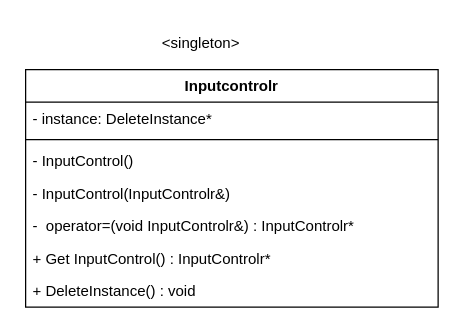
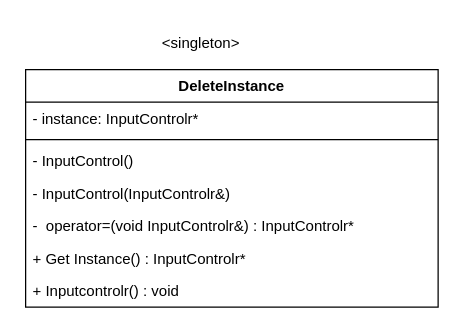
  <mxCell id="0" />
  <mxCell id="1" parent="0" />
  <mxCell id="2" value="&amp;lt;singleton&amp;gt;" style="text;html=1;align=center;" vertex="1" parent="1"><mxGeometry x="60" y="20" width="200" height="25" as="geometry" /></mxCell>
- <mxCell id="3" value="Inputcontrolr" style="swimlane;fontStyle=1;align=center;verticalAlign=top;childLayout=stackLayout;horizontal=1;startSize=26;horizontalStack=0;resizeParent=1;resizeParentMax=0;resizeLast=0;collapsible=1;marginBottom=0;" vertex="1" parent="1"><mxGeometry x="20" y="55" width="330" height="190" as="geometry" /></mxCell>
- <mxCell id="4" value="- instance: DeleteInstance*" style="text;strokeColor=none;fillColor=none;align=left;verticalAlign=top;spacingLeft=4;spacingRight=4;overflow=hidden;rotatable=0;points=[[0,0.5],[1,0.5]];portConstraint=eastwest;" vertex="1" parent="3"><mxGeometry y="26" width="330" height="26" as="geometry" /></mxCell>
+ <mxCell id="3" value="DeleteInstance" style="swimlane;fontStyle=1;align=center;verticalAlign=top;childLayout=stackLayout;horizontal=1;startSize=26;horizontalStack=0;resizeParent=1;resizeParentMax=0;resizeLast=0;collapsible=1;marginBottom=0;" vertex="1" parent="1"><mxGeometry x="20" y="55" width="330" height="190" as="geometry" /></mxCell>
+ <mxCell id="4" value="- instance: InputControlr*" style="text;strokeColor=none;fillColor=none;align=left;verticalAlign=top;spacingLeft=4;spacingRight=4;overflow=hidden;rotatable=0;points=[[0,0.5],[1,0.5]];portConstraint=eastwest;" vertex="1" parent="3"><mxGeometry y="26" width="330" height="26" as="geometry" /></mxCell>
  <mxCell id="5" value="" style="line;strokeWidth=1;fillColor=none;align=left;verticalAlign=middle;spacingTop=-1;spacingLeft=3;spacingRight=3;rotatable=0;labelPosition=right;points=[];portConstraint=eastwest;strokeColor=inherit;" vertex="1" parent="3"><mxGeometry y="52" width="330" height="8" as="geometry" /></mxCell>
  <mxCell id="6" value="- InputControl()" style="text;strokeColor=none;fillColor=none;align=left;verticalAlign=top;spacingLeft=4;spacingRight=4;overflow=hidden;rotatable=0;points=[[0,0.5],[1,0.5]];portConstraint=eastwest;" vertex="1" parent="3"><mxGeometry y="60" width="330" height="26" as="geometry" /></mxCell>
  <mxCell id="7" value="- InputControl(InputControlr&amp;)" style="text;strokeColor=none;fillColor=none;align=left;verticalAlign=top;spacingLeft=4;spacingRight=4;overflow=hidden;rotatable=0;points=[[0,0.5],[1,0.5]];portConstraint=eastwest;" vertex="1" parent="3"><mxGeometry y="86" width="330" height="26" as="geometry" /></mxCell>
  <mxCell id="8" value="-  operator=(void InputControlr&amp;) : InputControlr*" style="text;strokeColor=none;fillColor=none;align=left;verticalAlign=top;spacingLeft=4;spacingRight=4;overflow=hidden;rotatable=0;points=[[0,0.5],[1,0.5]];portConstraint=eastwest;" vertex="1" parent="3"><mxGeometry y="112" width="330" height="26" as="geometry" /></mxCell>
- <mxCell id="9" value="+ Get InputControl() : InputControlr*" style="text;strokeColor=none;fillColor=none;align=left;verticalAlign=top;spacingLeft=4;spacingRight=4;overflow=hidden;rotatable=0;points=[[0,0.5],[1,0.5]];portConstraint=eastwest;" vertex="1" parent="3"><mxGeometry y="138" width="330" height="26" as="geometry" /></mxCell>
- <mxCell id="10" value="+ DeleteInstance() : void" style="text;strokeColor=none;fillColor=none;align=left;verticalAlign=top;spacingLeft=4;spacingRight=4;overflow=hidden;rotatable=0;points=[[0,0.5],[1,0.5]];portConstraint=eastwest;" vertex="1" parent="3"><mxGeometry y="164" width="330" height="26" as="geometry" /></mxCell>
+ <mxCell id="9" value="+ Get Instance() : InputControlr*" style="text;strokeColor=none;fillColor=none;align=left;verticalAlign=top;spacingLeft=4;spacingRight=4;overflow=hidden;rotatable=0;points=[[0,0.5],[1,0.5]];portConstraint=eastwest;" vertex="1" parent="3"><mxGeometry y="138" width="330" height="26" as="geometry" /></mxCell>
+ <mxCell id="10" value="+ Inputcontrolr() : void" style="text;strokeColor=none;fillColor=none;align=left;verticalAlign=top;spacingLeft=4;spacingRight=4;overflow=hidden;rotatable=0;points=[[0,0.5],[1,0.5]];portConstraint=eastwest;" vertex="1" parent="3"><mxGeometry y="164" width="330" height="26" as="geometry" /></mxCell>
